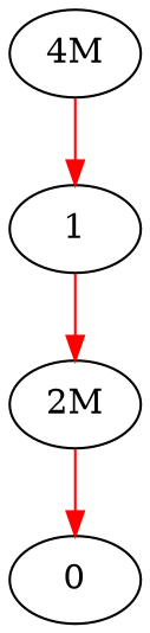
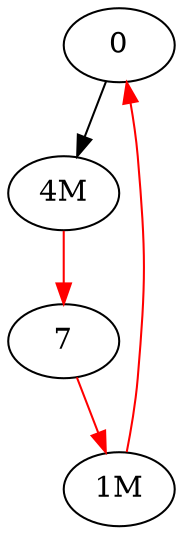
  digraph {
    edge [color=red]
    0
    "4M"
-   1
-   "2M"
+   1 [label=7]
+   "2M" [label="1M"]
+   0 -> "4M" [color=""]
    "4M" -> 1
    1 -> "2M"
    "2M" -> 0
  }
